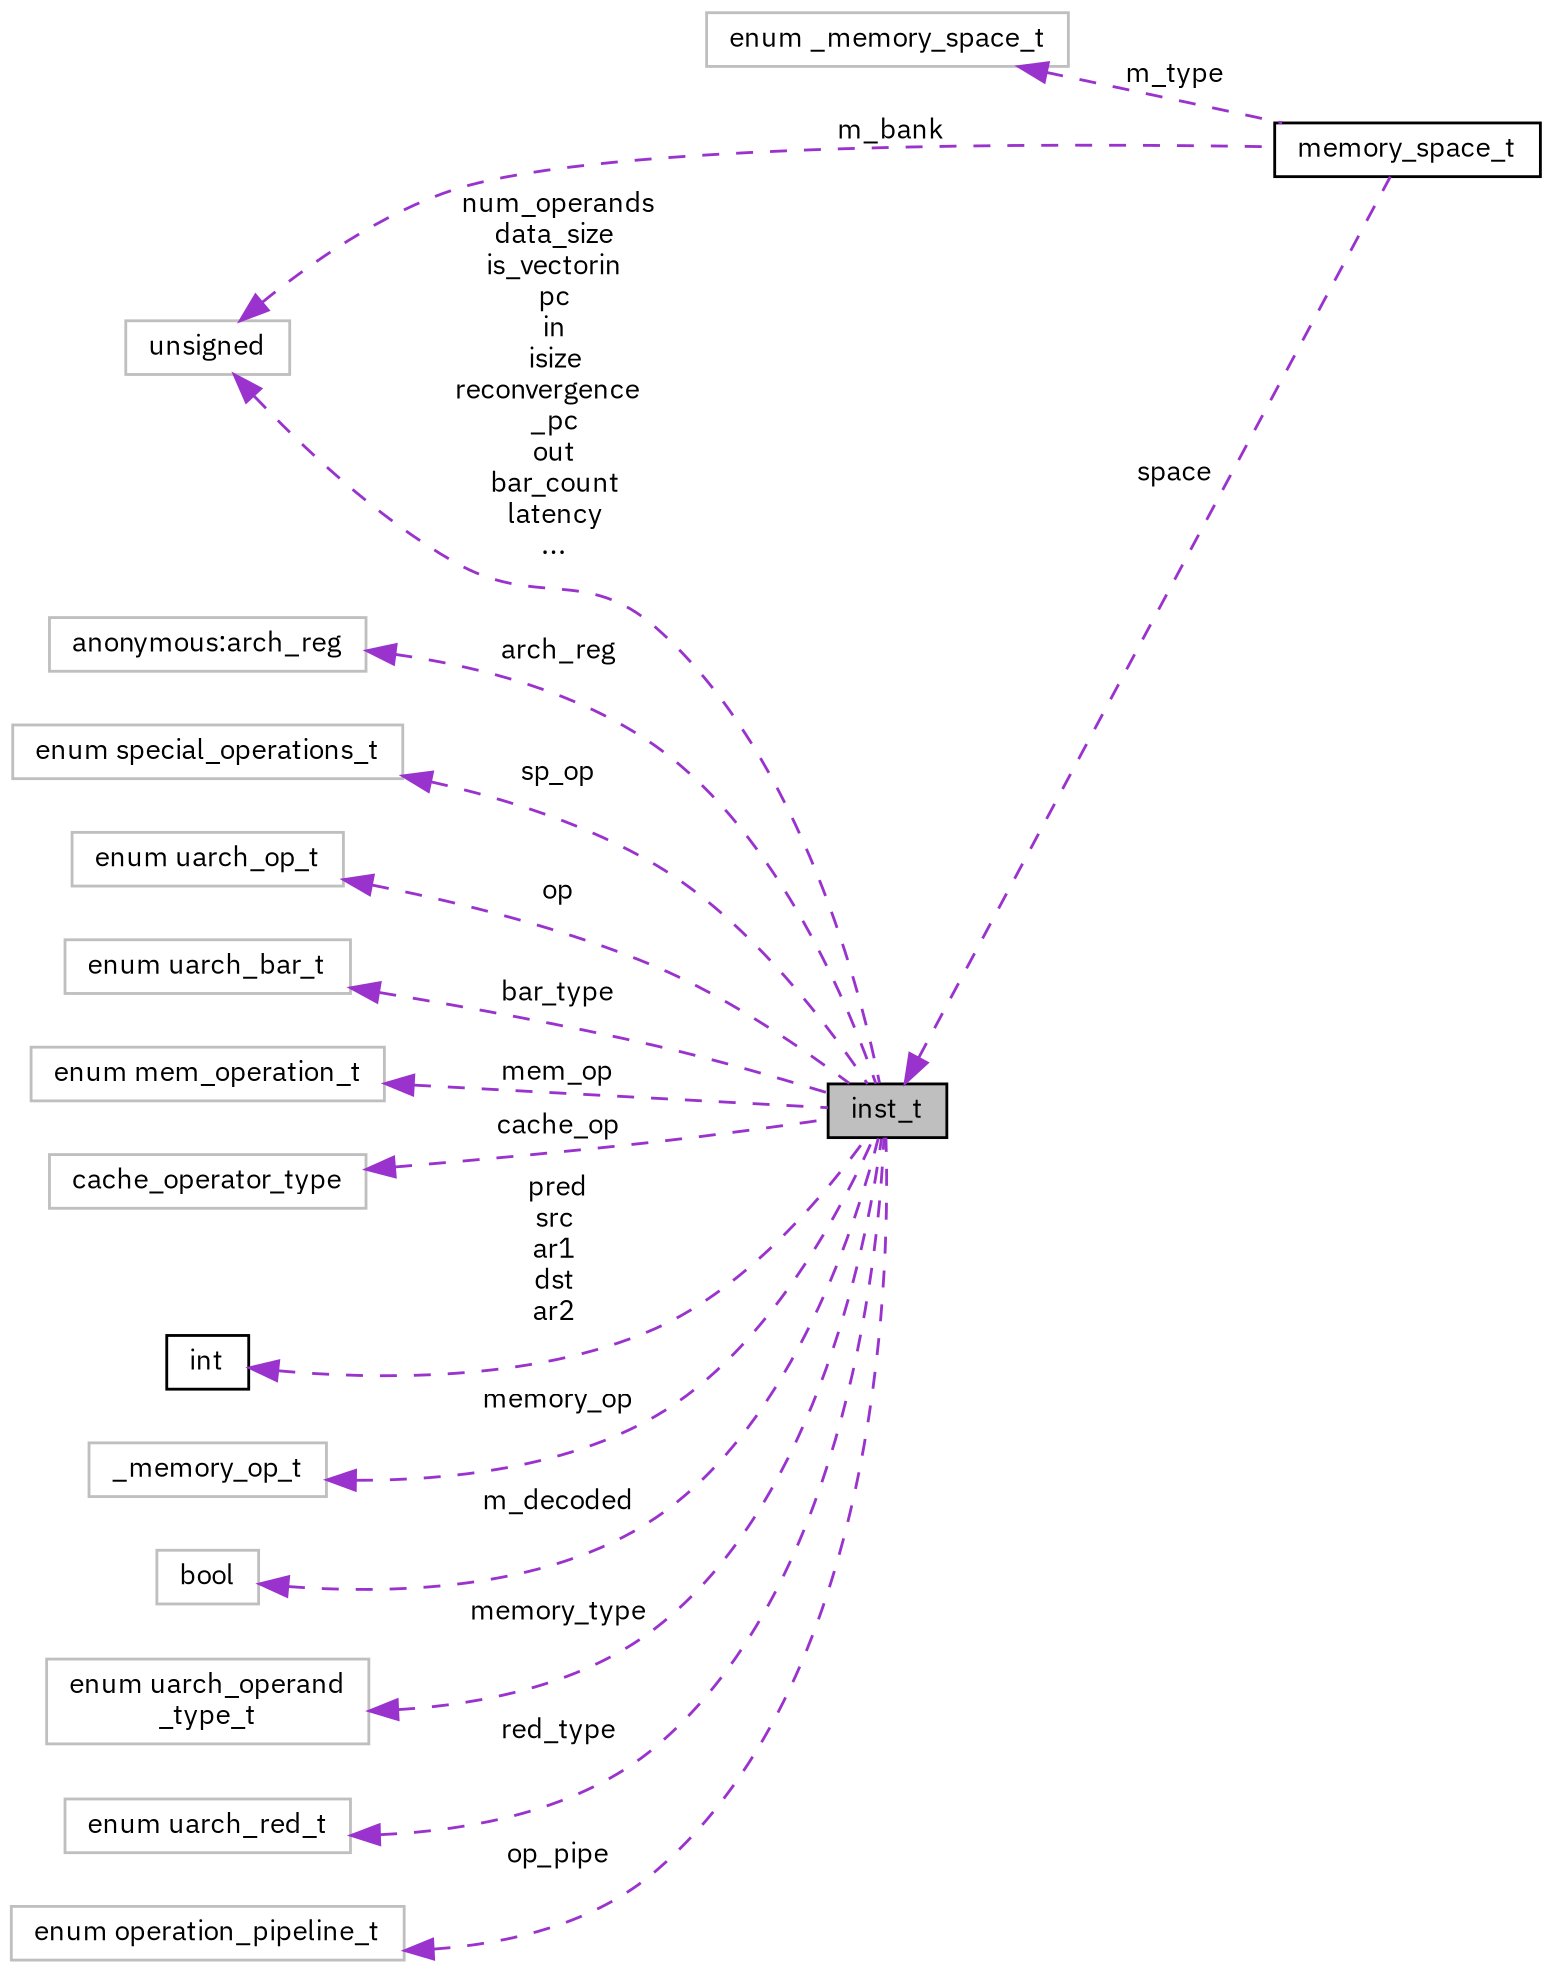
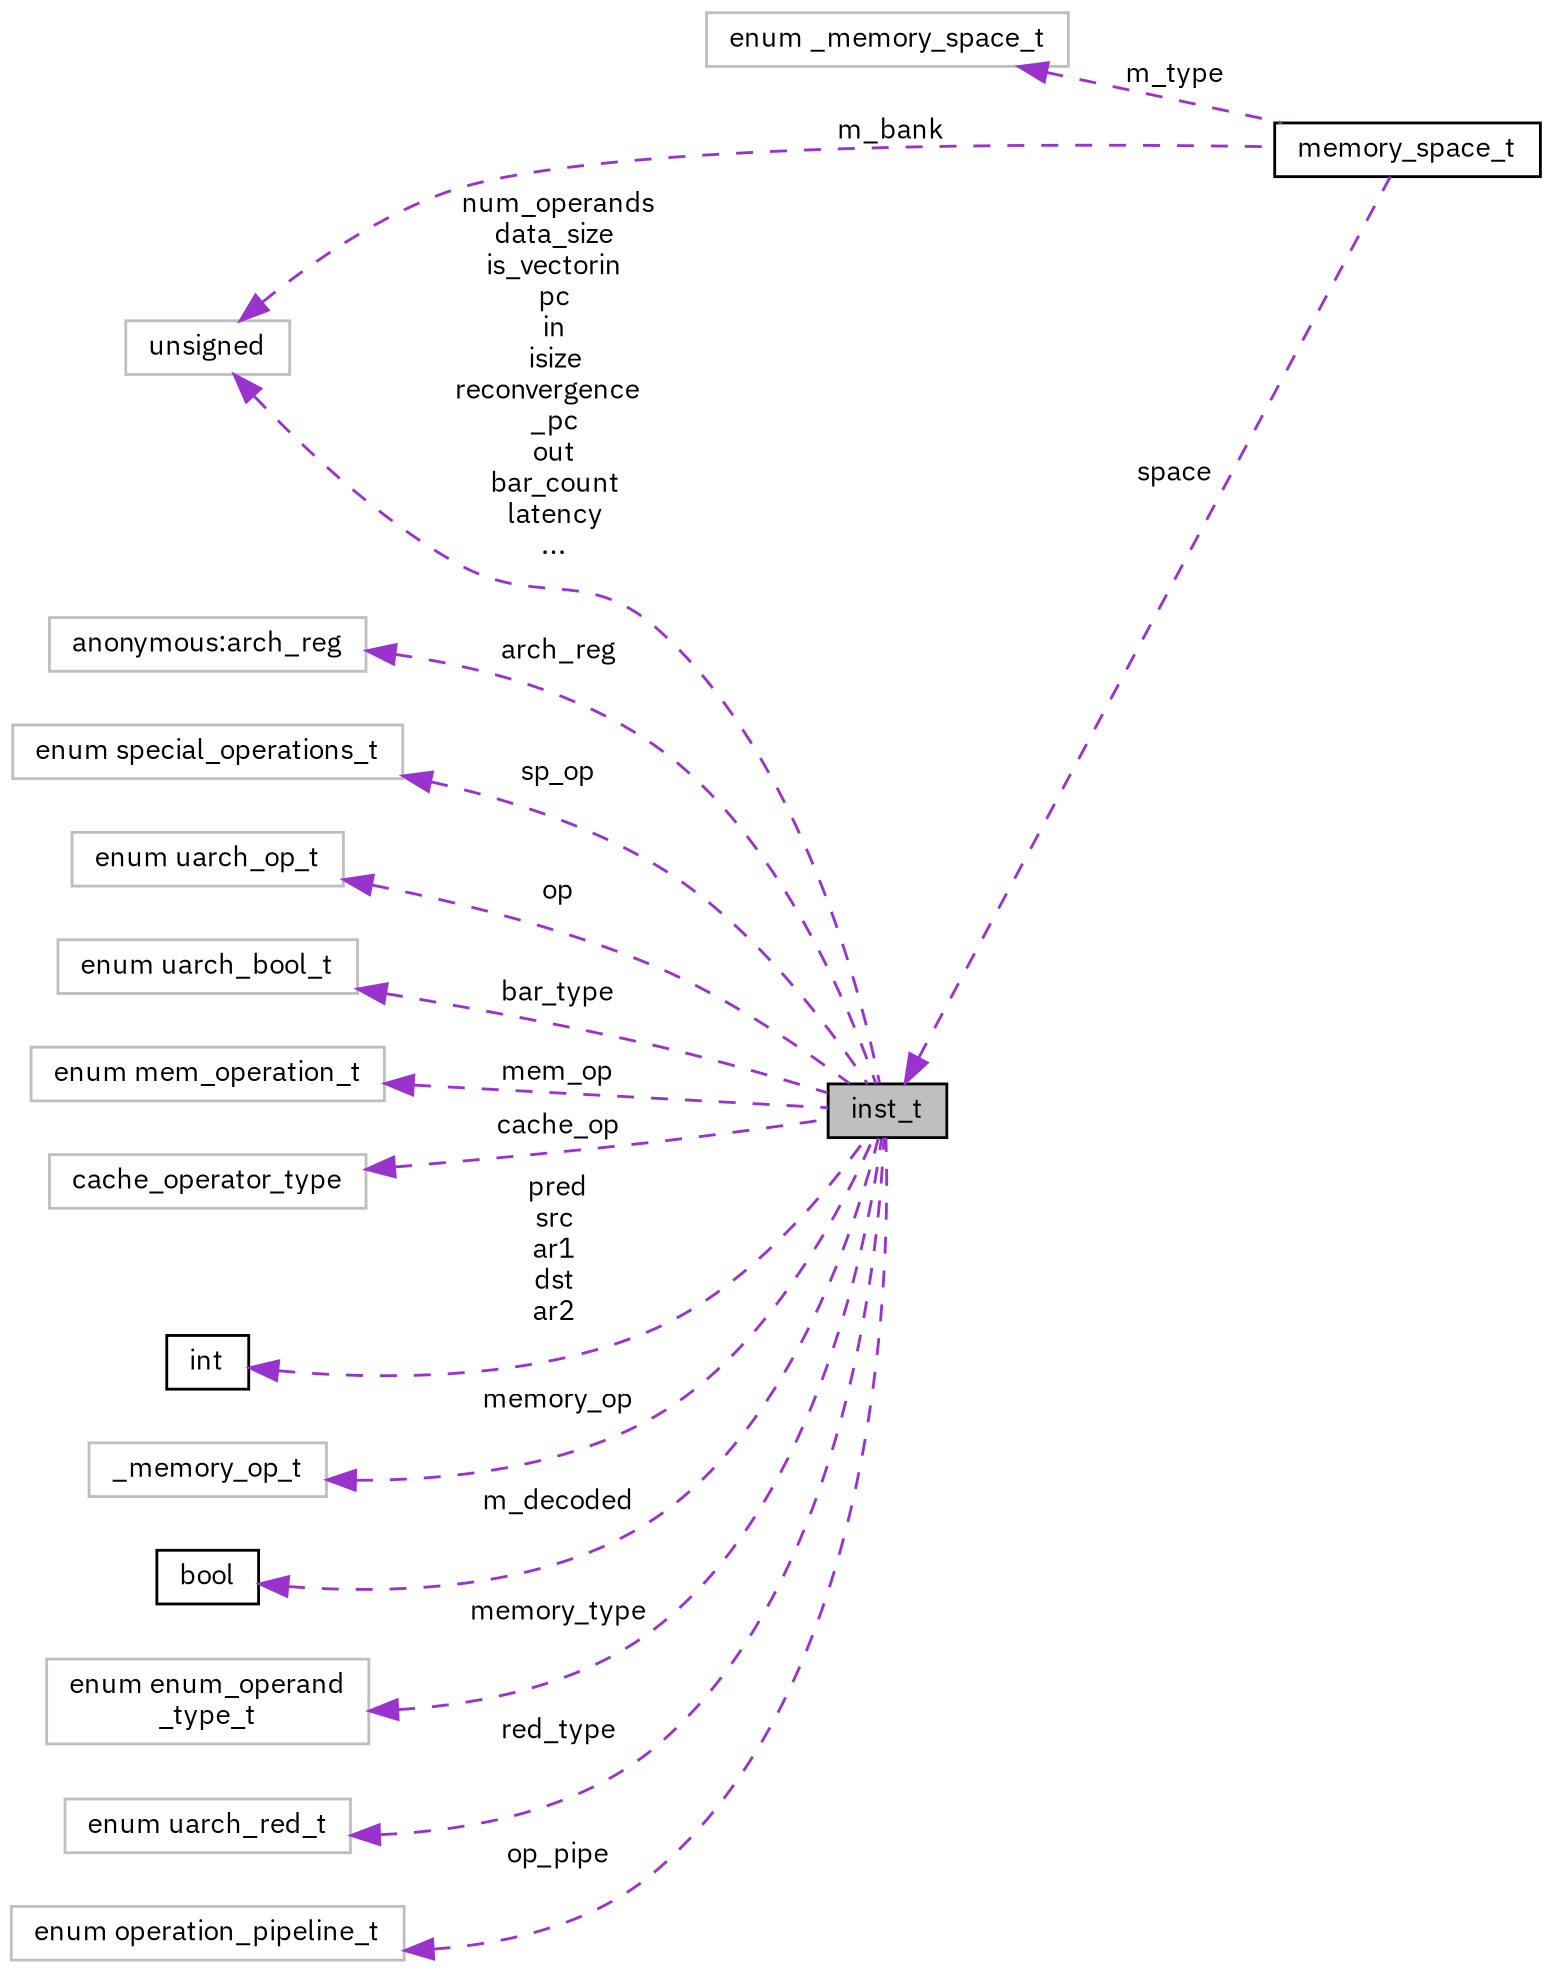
  digraph {
    fontname="IBM Plex Sans"
    rankdir=LR
    node [color=grey75 fontname="IBM Plex Sans" fontsize=10 shape=record]
    edge [color=darkorchid3 dir=back fontname="IBM Plex Sans" fontsize=10 labelfontname=FreeSans labelfontsize=10 style=dashed]
    n1 [color=black fillcolor=grey75 fontcolor=black height=0.2 label=inst_t style=filled width=0.4]
    n2 [color=black height=0.2 label=memory_space_t width=0.4]
    n3 [height=0.2 label="anonymous:arch_reg" width=0.4]
    n4 [height=0.2 label="enum special_operations_t" width=0.4]
    n5 [height=0.2 label="enum uarch_op_t" width=0.4]
-   n6 [height=0.2 label="enum uarch_bar_t" width=0.4]
+   n6 [height=0.2 label="enum uarch_bool_t" width=0.4]
    n7 [height=0.2 label="enum mem_operation_t" width=0.4]
    n8 [height=0.2 label=cache_operator_type width=0.4]
    n9 [height=0.2 label="enum _memory_space_t" width=0.4]
    n10 [height=0.2 label=unsigned width=0.4]
    n11 [color=black height=0.2 label=int width=0.4]
    n12 [height=0.2 label=_memory_op_t width=0.4]
-   n13 [height=0.2 label=bool width=0.4]
-   n14 [height=0.2 label="enum uarch_operand\l_type_t" width=0.4]
+   n13 [color=black height=0.2 label=bool width=0.4]
+   n14 [height=0.2 label="enum enum_operand\l_type_t" width=0.4]
    n15 [height=0.2 label="enum uarch_red_t" width=0.4]
    n16 [height=0.2 label="enum operation_pipeline_t" width=0.4]
    n1 -> n2 [label=" space"]
    n3 -> n1 [label=" arch_reg"]
    n4 -> n1 [label=" sp_op"]
    n5 -> n1 [label=" op"]
    n6 -> n1 [label=" bar_type"]
    n7 -> n1 [label=" mem_op"]
    n8 -> n1 [label=" cache_op"]
    n9 -> n2 [label=" m_type"]
    n10 -> n1 [label=" num_operands\ndata_size\nis_vectorin\npc\nin\nisize\nreconvergence\l_pc\nout\nbar_count\nlatency\n..."]
    n10 -> n2 [label=" m_bank"]
    n11 -> n1 [label=" pred\nsrc\nar1\ndst\nar2"]
    n12 -> n1 [label=" memory_op"]
    n13 -> n1 [label=" m_decoded"]
    n14 -> n1 [label=" memory_type"]
    n15 -> n1 [label=" red_type"]
    n16 -> n1 [label=" op_pipe"]
  }
